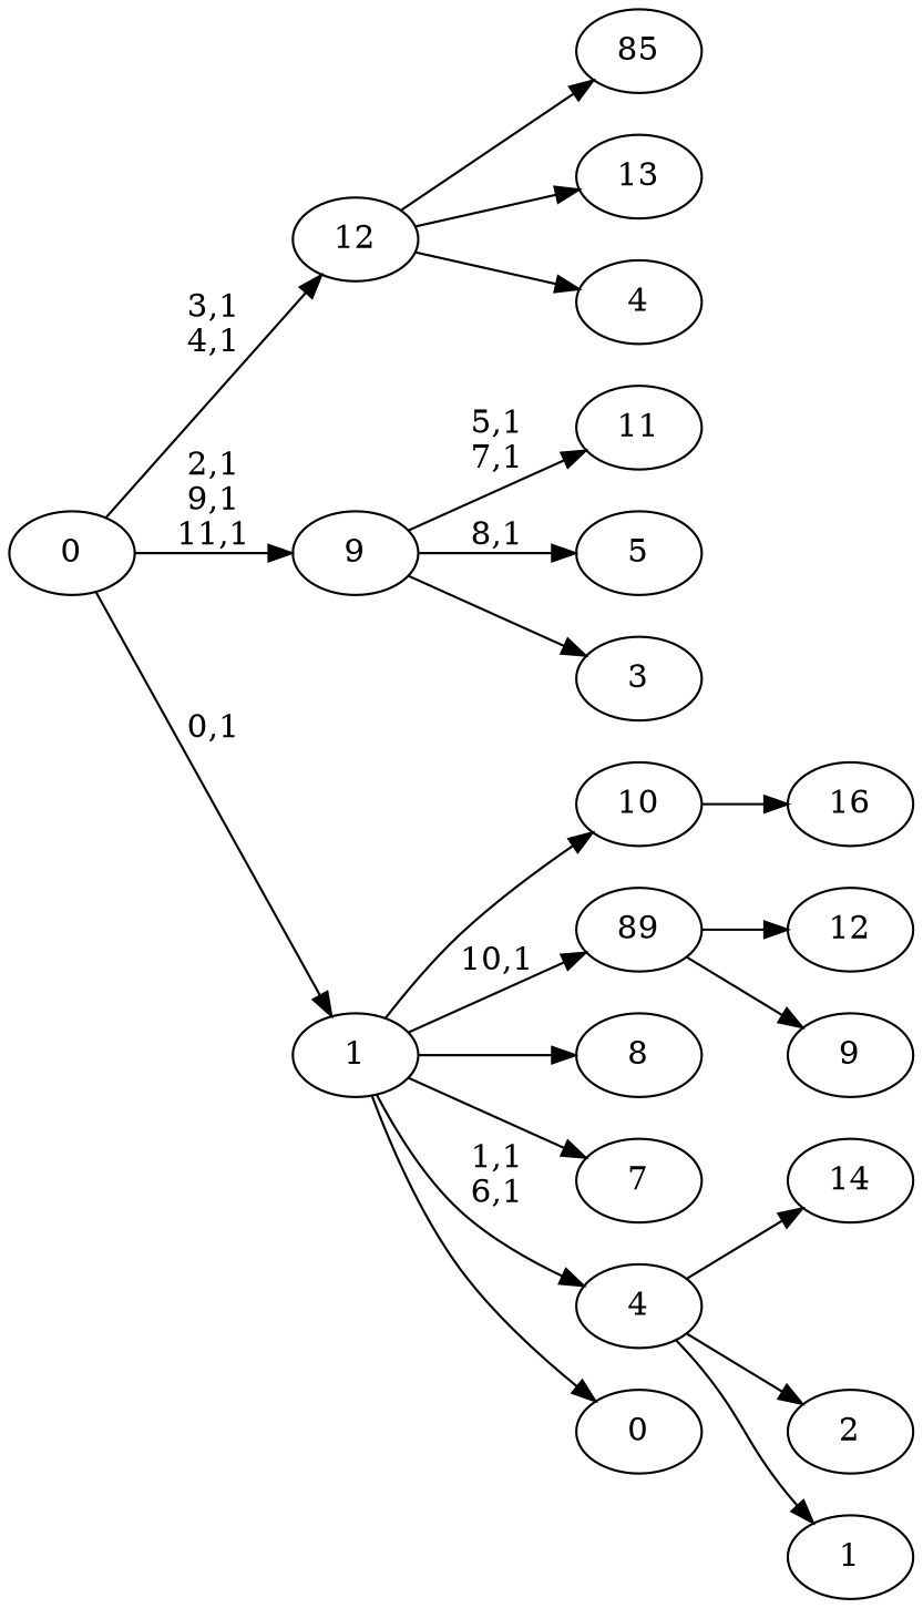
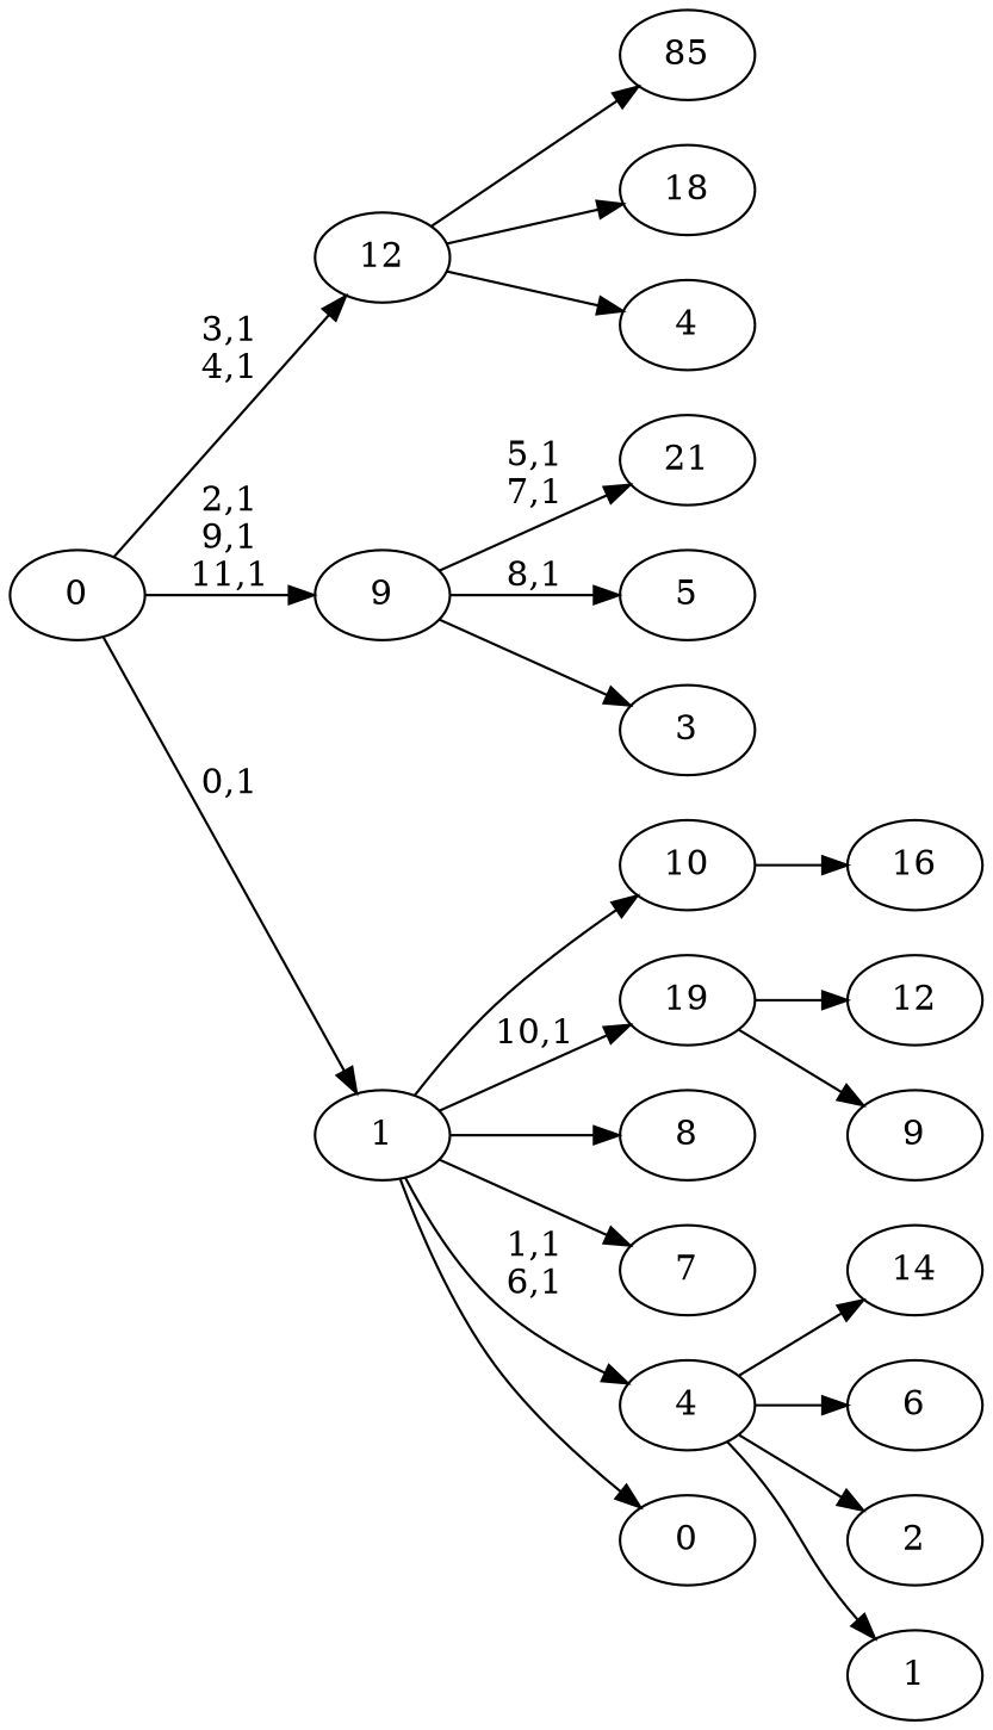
  digraph {
    rankdir=LR
    n1 [label=16]
    n2 [label=85]
    n3 [label=14]
-   n4 [label=13]
+   n4 [label=18]
    n5 [label=12]
-   n6 [label=11]
+   n6 [label=21]
    n7 [label=10]
    n8 [label=9]
-   19 [label=89]
+   19
    n10 [label=8]
    n11 [label=7]
+   n12 [label=6]
    n13 [label=5]
    n14 [label=4]
    12
    n16 [label=3]
    9
    n18 [label=2]
    n19 [label=1]
    4
    n21 [label=0]
    1
    0
    n7 -> n1
    19 -> n5
    19 -> n8
    12 -> n2
    12 -> n4
    12 -> n14
    9 -> n6 [label="5,1\n7,1"]
    9 -> n13 [label="8,1"]
    9 -> n16
    4 -> n3
+   4 -> n12
    4 -> n18
    4 -> n19
    1 -> n7
    1 -> 19 [label="10,1"]
    1 -> n10
    1 -> n11
    1 -> 4 [label="1,1\n6,1"]
    1 -> n21
    0 -> 12 [label="3,1\n4,1"]
    0 -> 9 [label="2,1\n9,1\n11,1"]
    0 -> 1 [label="0,1"]
  }
